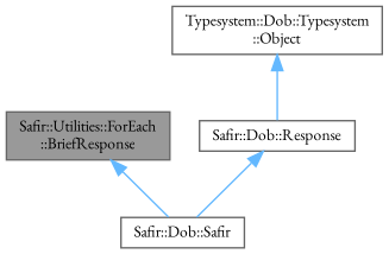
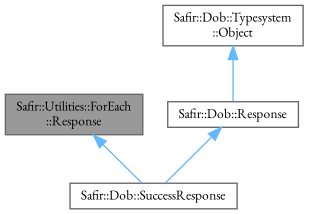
  digraph {
    fontname="EB Garamond"
    node [color=gray40 fillcolor=white fontname="EB Garamond" fontsize=10 shape=box style=filled]
    edge [color=steelblue1 dir=back fontname="EB Garamond" fontsize=10 labelfontname=Helvetica labelfontsize=10 style=solid]
-   n1 [fillcolor=grey60 fontcolor=black height=0.2 label="Safir::Utilities::ForEach\l::BriefResponse" width=0.4]
-   n2 [height=0.2 label="Safir::Dob::Safir" width=0.4]
+   n1 [fillcolor=grey60 fontcolor=black height=0.2 label="Safir::Utilities::ForEach\l::Response" width=0.4]
+   n2 [height=0.2 label="Safir::Dob::SuccessResponse" width=0.4]
    n3 [height=0.2 label="Safir::Dob::Response" width=0.4]
-   n4 [height=0.2 label="Typesystem::Dob::Typesystem\l::Object" width=0.4]
+   n4 [height=0.2 label="Safir::Dob::Typesystem\l::Object" width=0.4]
    n1 -> n2
    n3 -> n2
    n4 -> n3
  }
